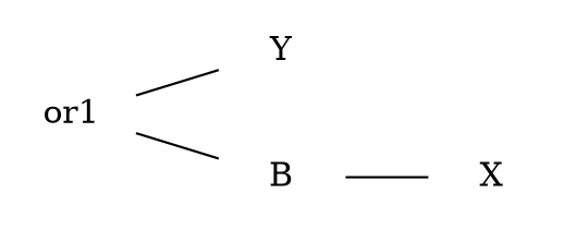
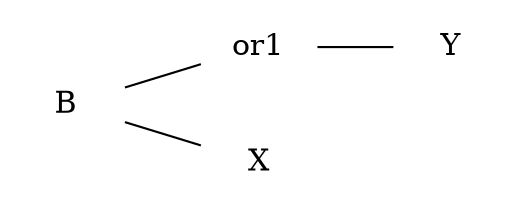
  digraph {
    rankdir=LR
    node [shape=plaintext]
    edge [arrowhead=plain]
    or1
    Y
    B
    X
    or1 -> Y
-   or1 -> B
+   B -> or1
    B -> X
  }
